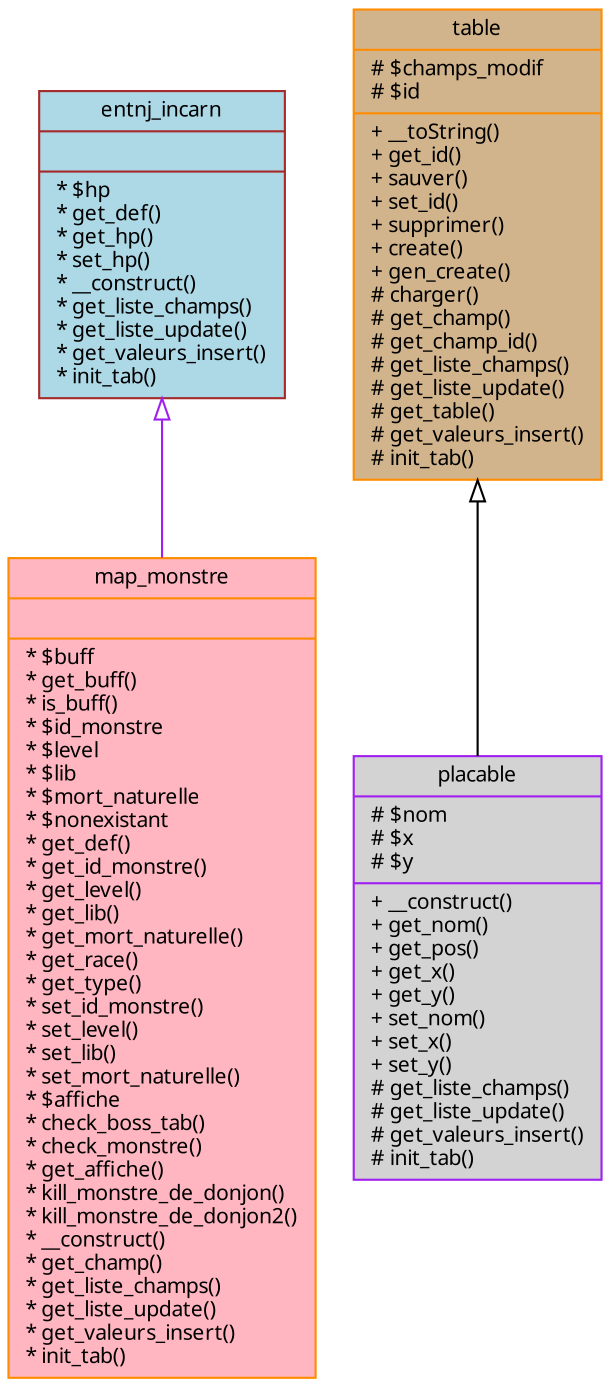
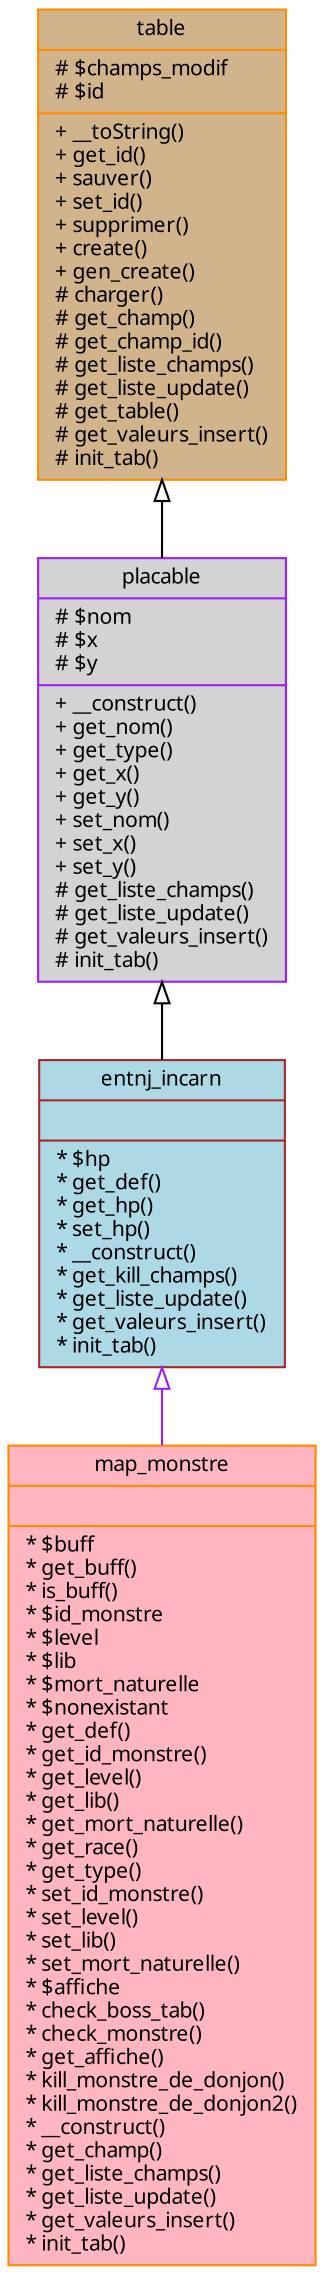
  digraph {
    fontname="Noto Sans"
    node [color=darkorange fontname="Noto Sans" fontsize=10 shape=record style=filled]
    edge [arrowtail=empty color=black dir=back fontname="Noto Sans" fontsize=10 labelfontname=FreeSans labelfontsize=10 style=solid]
    n1 [fillcolor=lightpink height=0.2 label="{map_monstre\n||* $buff\l* get_buff()\l* is_buff()\l* $id_monstre\l* $level\l* $lib\l* $mort_naturelle\l* $nonexistant\l* get_def()\l* get_id_monstre()\l* get_level()\l* get_lib()\l* get_mort_naturelle()\l* get_race()\l* get_type()\l* set_id_monstre()\l* set_level()\l* set_lib()\l* set_mort_naturelle()\l* $affiche\l* check_boss_tab()\l* check_monstre()\l* get_affiche()\l* kill_monstre_de_donjon()\l* kill_monstre_de_donjon2()\l* __construct()\l* get_champ()\l* get_liste_champs()\l* get_liste_update()\l* get_valeurs_insert()\l* init_tab()\l}" width=0.4]
-   n2 [color=brown fillcolor=lightblue height=0.2 label="{entnj_incarn\n||* $hp\l* get_def()\l* get_hp()\l* set_hp()\l* __construct()\l* get_liste_champs()\l* get_liste_update()\l* get_valeurs_insert()\l* init_tab()\l}" width=0.4]
-   n3 [color=purple fillcolor=lightgrey height=0.2 label="{placable\n|# $nom\l# $x\l# $y\l|+ __construct()\l+ get_nom()\l+ get_pos()\l+ get_x()\l+ get_y()\l+ set_nom()\l+ set_x()\l+ set_y()\l# get_liste_champs()\l# get_liste_update()\l# get_valeurs_insert()\l# init_tab()\l}" width=0.4]
+   n2 [color=brown fillcolor=lightblue height=0.2 label="{entnj_incarn\n||* $hp\l* get_def()\l* get_hp()\l* set_hp()\l* __construct()\l* get_kill_champs()\l* get_liste_update()\l* get_valeurs_insert()\l* init_tab()\l}" width=0.4]
+   n3 [color=purple fillcolor=lightgrey height=0.2 label="{placable\n|# $nom\l# $x\l# $y\l|+ __construct()\l+ get_nom()\l+ get_type()\l+ get_x()\l+ get_y()\l+ set_nom()\l+ set_x()\l+ set_y()\l# get_liste_champs()\l# get_liste_update()\l# get_valeurs_insert()\l# init_tab()\l}" width=0.4]
    n4 [fillcolor=tan height=0.2 label="{table\n|# $champs_modif\l# $id\l|+ __toString()\l+ get_id()\l+ sauver()\l+ set_id()\l+ supprimer()\l+ create()\l+ gen_create()\l# charger()\l# get_champ()\l# get_champ_id()\l# get_liste_champs()\l# get_liste_update()\l# get_table()\l# get_valeurs_insert()\l# init_tab()\l}" width=0.4]
    n2 -> n1 [color=purple]
+   n3 -> n2
    n4 -> n3
  }
